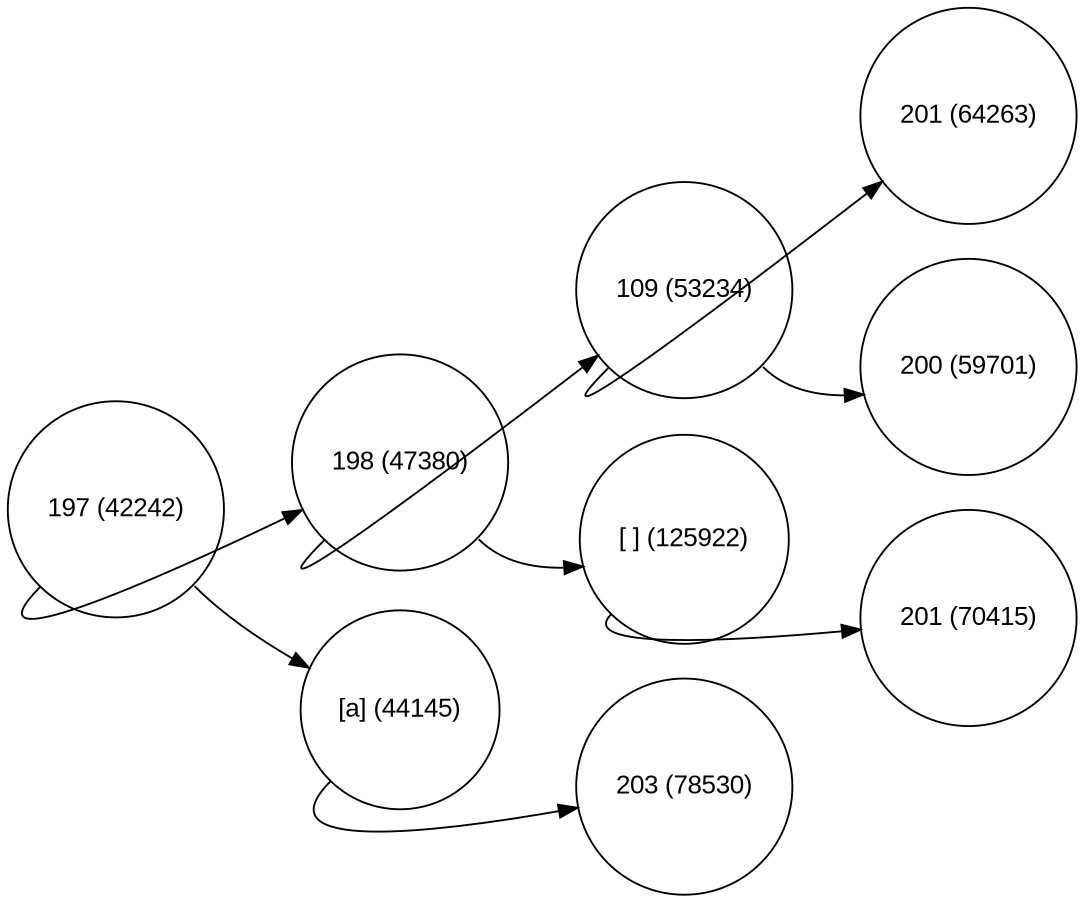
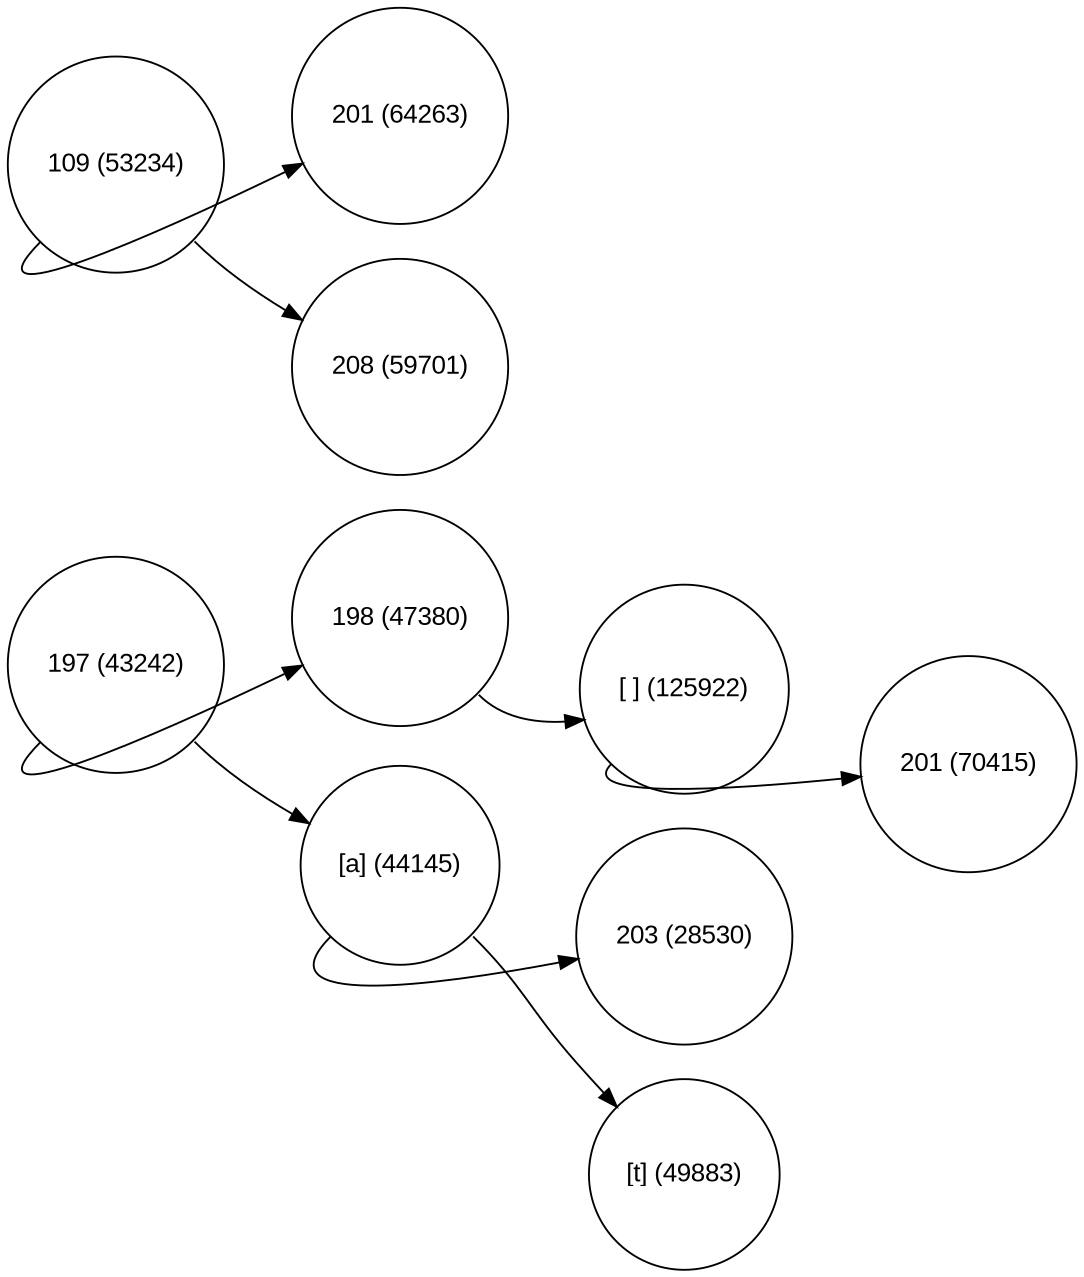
  digraph {
    rankdir=LR
    node [fontname=Arial shape=circle]
    edge [tailport=sw]
-   n1 [label="197 (42242)" width=0.5]
+   n1 [label="197 (43242)" width=0.5]
    n2 [label="198 (47380)" width=0.5]
    n3 [label="[a] (44145)" width=0.5]
    n4 [label="109 (53234)" width=0.5]
    n5 [label="[ ] (125922)" width=0.5]
-   n6 [label="203 (78530)" width=0.5]
+   n6 [label="203 (28530)" width=0.5]
+   n7 [label="[t] (49883)" width=0.5]
    n8 [label="201 (64263)" width=0.5]
-   n9 [label="200 (59701)" width=0.5]
+   n9 [label="208 (59701)" width=0.5]
    n10 [label="201 (70415)" width=0.5]
    n1 -> n2
    n1 -> n3 [tailport=se]
-   n2 -> n4
    n2 -> n5 [tailport=se]
    n3 -> n6
+   n3 -> n7 [tailport=se]
    n4 -> n8
    n4 -> n9 [tailport=se]
    n5 -> n10
  }
